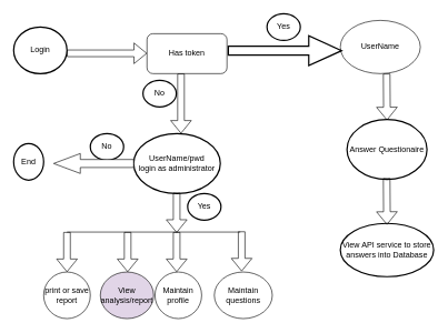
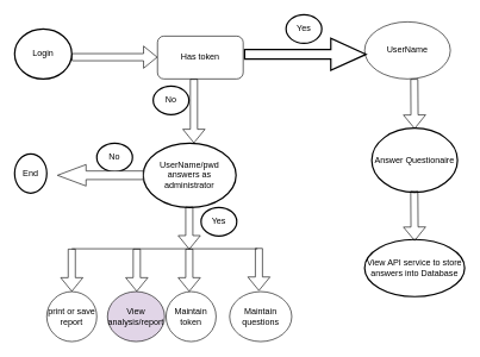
  <mxCell id="0" />
  <mxCell id="1" parent="0" />
  <mxCell id="2" value="UserName" style="ellipse;whiteSpace=wrap;html=1;" parent="1" vertex="1"><mxGeometry x="510" y="30" width="120" height="80" as="geometry" /></mxCell>
  <mxCell id="3" value="Has token" style="rounded=1;whiteSpace=wrap;html=1;" parent="1" vertex="1"><mxGeometry x="220" y="50" width="120" height="60" as="geometry" /></mxCell>
  <mxCell id="4" value="Answer Questionaire" style="strokeWidth=2;html=1;shape=mxgraph.flowchart.start_1;whiteSpace=wrap;" parent="1" vertex="1"><mxGeometry x="520" y="179" width="120" height="90" as="geometry" /></mxCell>
  <mxCell id="5" value="" style="verticalLabelPosition=bottom;verticalAlign=top;html=1;strokeWidth=2;shape=mxgraph.arrows2.arrow;dy=0.7;dx=49.33;notch=0;" parent="1" vertex="1"><mxGeometry x="342" y="53" width="170" height="45" as="geometry" /></mxCell>
  <mxCell id="6" value="Yes" style="strokeWidth=2;html=1;shape=mxgraph.flowchart.start_1;whiteSpace=wrap;" parent="1" vertex="1"><mxGeometry x="400" y="20" width="50" height="40" as="geometry" /></mxCell>
  <mxCell id="7" value="End" style="strokeWidth=2;html=1;shape=mxgraph.flowchart.start_1;whiteSpace=wrap;" parent="1" vertex="1"><mxGeometry x="20" y="215" width="45" height="55" as="geometry" /></mxCell>
  <mxCell id="8" value="No" style="strokeWidth=2;html=1;shape=mxgraph.flowchart.start_1;whiteSpace=wrap;" parent="1" vertex="1"><mxGeometry x="214" y="120" width="50" height="40" as="geometry" /></mxCell>
  <mxCell id="9" value="View API service to store answers into Database" style="strokeWidth=2;html=1;shape=mxgraph.flowchart.start_1;whiteSpace=wrap;" parent="1" vertex="1"><mxGeometry x="510" y="335" width="140" height="80" as="geometry" /></mxCell>
  <mxCell id="10" value="" style="shape=flexArrow;endArrow=classic;html=1;rounded=0;" parent="1" edge="1"><mxGeometry width="50" height="50" relative="1" as="geometry"><mxPoint x="579.5" y="267" as="sourcePoint" /><mxPoint x="580" y="337" as="targetPoint" /><Array as="points"><mxPoint x="580" y="337" /></Array></mxGeometry></mxCell>
- <mxCell id="11" value="UserName/pwd&lt;br&gt;login as administrator" style="strokeWidth=2;html=1;shape=mxgraph.flowchart.start_1;whiteSpace=wrap;" parent="1" vertex="1"><mxGeometry x="200" y="200" width="130" height="90" as="geometry" /></mxCell>
+ <mxCell id="11" value="UserName/pwd&lt;br&gt;answers as administrator" style="strokeWidth=2;html=1;shape=mxgraph.flowchart.start_1;whiteSpace=wrap;" parent="1" vertex="1"><mxGeometry x="200" y="200" width="130" height="90" as="geometry" /></mxCell>
  <mxCell id="12" value="Login" style="strokeWidth=2;html=1;shape=mxgraph.flowchart.start_1;whiteSpace=wrap;" parent="1" vertex="1"><mxGeometry x="20" y="40" width="80" height="70" as="geometry" /></mxCell>
  <mxCell id="13" value="" style="shape=flexArrow;endArrow=classic;html=1;rounded=0;" parent="1" edge="1"><mxGeometry width="50" height="50" relative="1" as="geometry"><mxPoint x="100" y="79.5" as="sourcePoint" /><mxPoint x="220" y="79.5" as="targetPoint" /></mxGeometry></mxCell>
  <mxCell id="14" value="" style="shape=flexArrow;endArrow=classic;html=1;rounded=0;" parent="1" edge="1"><mxGeometry width="50" height="50" relative="1" as="geometry"><mxPoint x="579.5" y="110" as="sourcePoint" /><mxPoint x="580" y="180" as="targetPoint" /><Array as="points"><mxPoint x="580" y="180" /></Array></mxGeometry></mxCell>
  <mxCell id="15" value="" style="shape=flexArrow;endArrow=classic;html=1;rounded=0;exitX=0.5;exitY=1;exitDx=0;exitDy=0;" parent="1" edge="1"><mxGeometry width="50" height="50" relative="1" as="geometry"><mxPoint x="271" y="110" as="sourcePoint" /><mxPoint x="271" y="200" as="targetPoint" /></mxGeometry></mxCell>
  <mxCell id="16" value="" style="endArrow=none;html=1;rounded=0;" parent="1" edge="1"><mxGeometry width="50" height="50" relative="1" as="geometry"><mxPoint x="100" y="348" as="sourcePoint" /><mxPoint x="360" y="348" as="targetPoint" /></mxGeometry></mxCell>
  <mxCell id="17" value="" style="shape=flexArrow;endArrow=classic;html=1;rounded=0;" parent="1" edge="1"><mxGeometry width="50" height="50" relative="1" as="geometry"><mxPoint x="264.5" y="289" as="sourcePoint" /><mxPoint x="264.5" y="349" as="targetPoint" /></mxGeometry></mxCell>
  <mxCell id="18" value="" style="shape=flexArrow;endArrow=classic;html=1;rounded=0;" parent="1" edge="1"><mxGeometry width="50" height="50" relative="1" as="geometry"><mxPoint x="264.5" y="348" as="sourcePoint" /><mxPoint x="264.5" y="408" as="targetPoint" /></mxGeometry></mxCell>
  <mxCell id="19" value="" style="shape=flexArrow;endArrow=classic;html=1;rounded=0;" parent="1" edge="1"><mxGeometry width="50" height="50" relative="1" as="geometry"><mxPoint x="362" y="347" as="sourcePoint" /><mxPoint x="362" y="407" as="targetPoint" /></mxGeometry></mxCell>
- <mxCell id="20" value="Maintain profile" style="ellipse;whiteSpace=wrap;html=1;" parent="1" vertex="1"><mxGeometry x="232" y="408" width="70" height="70" as="geometry" /></mxCell>
+ <mxCell id="20" value="Maintain token" style="ellipse;whiteSpace=wrap;html=1;" parent="1" vertex="1"><mxGeometry x="232" y="408" width="70" height="70" as="geometry" /></mxCell>
  <mxCell id="21" value="Maintain questions" style="ellipse;whiteSpace=wrap;html=1;" parent="1" vertex="1"><mxGeometry x="321" y="408" width="87" height="70" as="geometry" /></mxCell>
  <mxCell id="22" value="Yes" style="strokeWidth=2;html=1;shape=mxgraph.flowchart.start_1;whiteSpace=wrap;" parent="1" vertex="1"><mxGeometry x="281" y="290" width="50" height="40" as="geometry" /></mxCell>
  <mxCell id="23" value="No" style="strokeWidth=2;html=1;shape=mxgraph.flowchart.start_1;whiteSpace=wrap;" parent="1" vertex="1"><mxGeometry x="135" y="200" width="50" height="40" as="geometry" /></mxCell>
  <mxCell id="24" value="" style="html=1;shadow=0;dashed=0;align=center;verticalAlign=middle;shape=mxgraph.arrows2.arrow;dy=0.6;dx=40;flipH=1;notch=0;" parent="1" vertex="1"><mxGeometry x="80" y="230" width="120" height="30" as="geometry" /></mxCell>
  <mxCell id="25" value="" style="shape=flexArrow;endArrow=classic;html=1;rounded=0;" edge="1" parent="1"><mxGeometry width="50" height="50" relative="1" as="geometry"><mxPoint x="191" y="348" as="sourcePoint" /><mxPoint x="191" y="408" as="targetPoint" /></mxGeometry></mxCell>
  <mxCell id="26" value="" style="shape=flexArrow;endArrow=classic;html=1;rounded=0;" edge="1" parent="1"><mxGeometry width="50" height="50" relative="1" as="geometry"><mxPoint x="100" y="348" as="sourcePoint" /><mxPoint x="100" y="408" as="targetPoint" /></mxGeometry></mxCell>
  <mxCell id="27" value="View analysis/report" style="ellipse;whiteSpace=wrap;html=1;fillColor=#e1d5e7;" vertex="1" parent="1"><mxGeometry x="150" y="408" width="80" height="70" as="geometry" /></mxCell>
  <mxCell id="28" value="print or save report" style="ellipse;whiteSpace=wrap;html=1;" vertex="1" parent="1"><mxGeometry x="65" y="408" width="70" height="70" as="geometry" /></mxCell>
